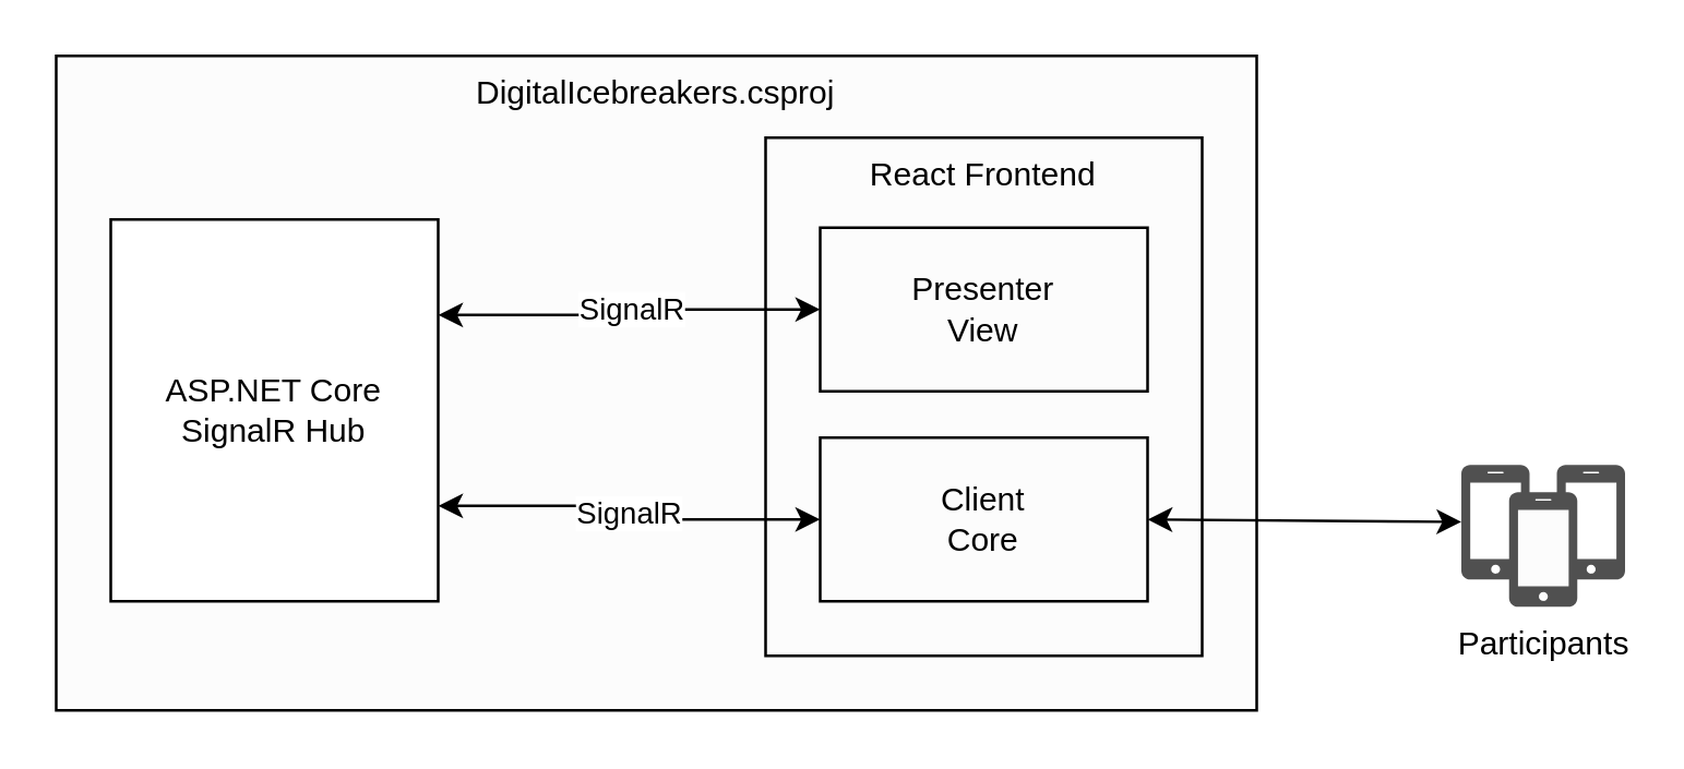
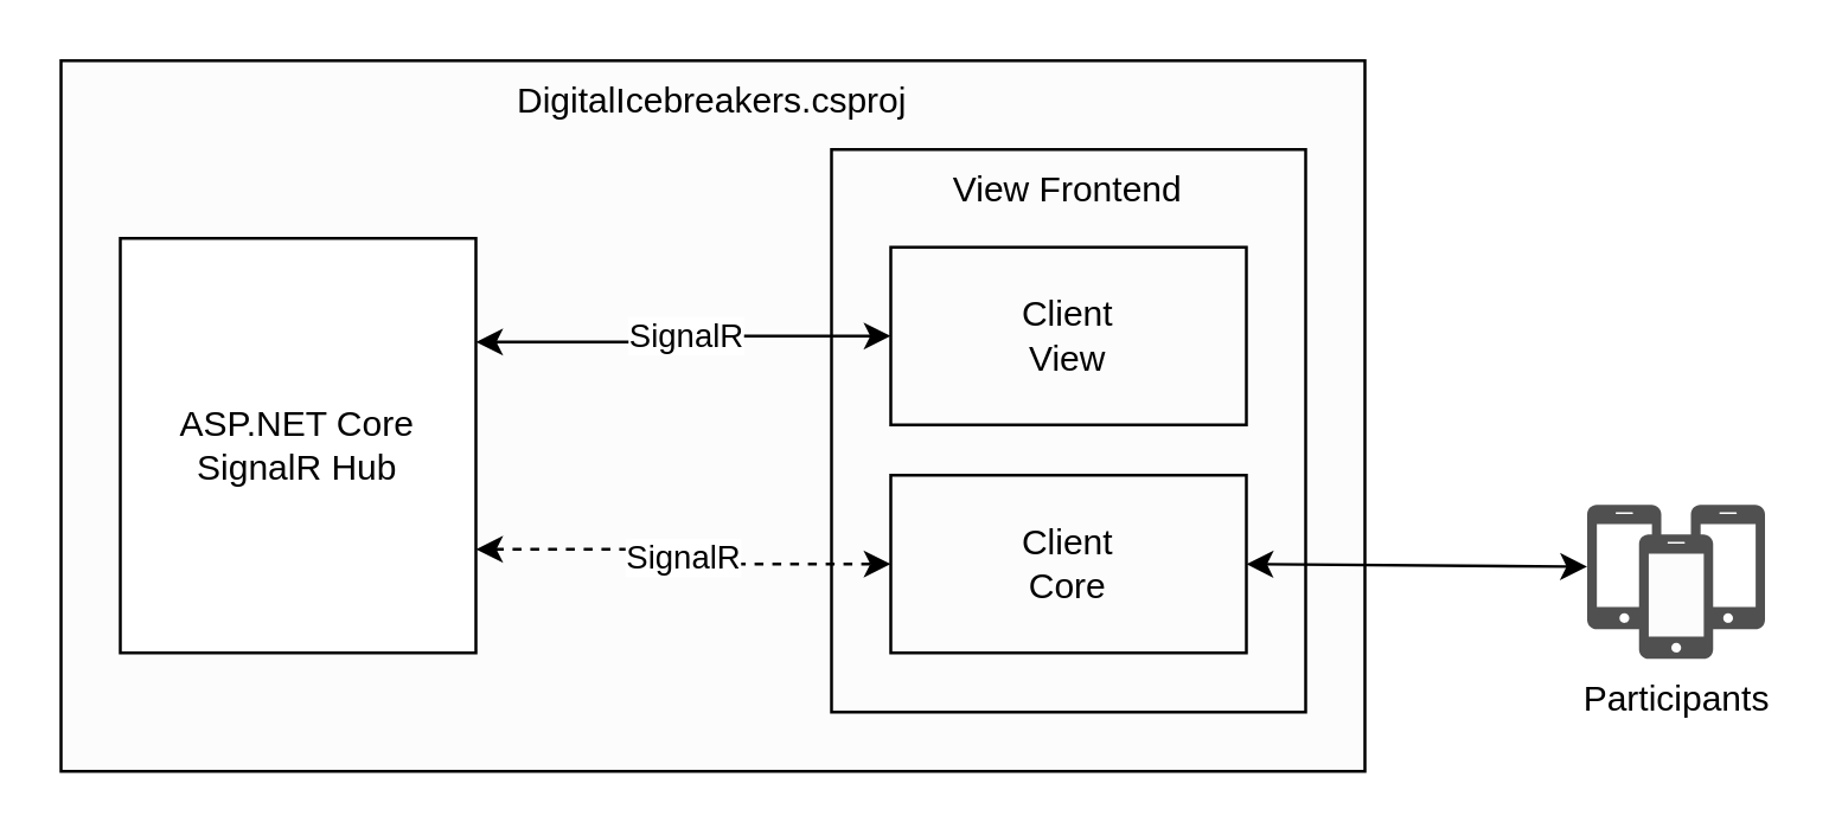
  <mxCell id="0" />
  <mxCell id="1" parent="0" />
  <mxCell id="2" value="DigitalIcebreakers.csproj" style="rounded=0;whiteSpace=wrap;html=1;fillColor=#FCFCFC;verticalAlign=top;" vertex="1" parent="1"><mxGeometry x="20" y="20" width="440" height="240" as="geometry" /></mxCell>
  <mxCell id="3" value="ASP.NET Core&lt;br&gt;SignalR Hub" style="rounded=0;whiteSpace=wrap;html=1;" vertex="1" parent="1"><mxGeometry x="40" y="80" width="120" height="140" as="geometry" /></mxCell>
  <mxCell id="4" value="" style="group" vertex="1" connectable="0" parent="1"><mxGeometry x="535" y="170" width="60" height="52" as="geometry" /></mxCell>
  <mxCell id="5" value="" style="pointerEvents=1;shadow=0;dashed=0;html=1;strokeColor=none;fillColor=#505050;labelPosition=center;verticalLabelPosition=bottom;verticalAlign=top;outlineConnect=0;align=center;shape=mxgraph.office.devices.cell_phone_iphone_standalone;" vertex="1" parent="4"><mxGeometry width="25" height="42" as="geometry" /></mxCell>
  <mxCell id="6" value="" style="pointerEvents=1;shadow=0;dashed=0;html=1;strokeColor=none;fillColor=#505050;labelPosition=center;verticalLabelPosition=bottom;verticalAlign=top;outlineConnect=0;align=center;shape=mxgraph.office.devices.cell_phone_iphone_standalone;" vertex="1" parent="4"><mxGeometry x="35" width="25" height="42" as="geometry" /></mxCell>
  <mxCell id="7" value="" style="group" vertex="1" connectable="0" parent="4"><mxGeometry x="17.5" y="10" width="25" height="42" as="geometry" /></mxCell>
  <mxCell id="8" value="" style="rounded=0;whiteSpace=wrap;html=1;fillColor=#FCFCFC;strokeColor=none;" vertex="1" parent="7"><mxGeometry x="2.5" y="2" width="20" height="37" as="geometry" /></mxCell>
  <mxCell id="9" value="Participants" style="pointerEvents=1;shadow=0;dashed=0;html=1;strokeColor=none;fillColor=#505050;labelPosition=center;verticalLabelPosition=bottom;verticalAlign=top;outlineConnect=0;align=center;shape=mxgraph.office.devices.cell_phone_iphone_standalone;" vertex="1" parent="7"><mxGeometry width="25" height="42" as="geometry" /></mxCell>
  <mxCell id="10" value="" style="group" vertex="1" connectable="0" parent="1"><mxGeometry x="280" y="50" width="160" height="190" as="geometry" /></mxCell>
- <mxCell id="11" value="React Frontend" style="rounded=0;whiteSpace=wrap;html=1;fillColor=#FCFCFC;verticalAlign=top;" vertex="1" parent="10"><mxGeometry width="160" height="190" as="geometry" /></mxCell>
- <mxCell id="12" value="Presenter&lt;br&gt;View" style="rounded=0;whiteSpace=wrap;html=1;fillColor=#FCFCFC;" vertex="1" parent="10"><mxGeometry x="20" y="33" width="120" height="60" as="geometry" /></mxCell>
+ <mxCell id="11" value="View Frontend" style="rounded=0;whiteSpace=wrap;html=1;fillColor=#FCFCFC;verticalAlign=top;" vertex="1" parent="10"><mxGeometry width="160" height="190" as="geometry" /></mxCell>
+ <mxCell id="12" value="Client&lt;br&gt;View" style="rounded=0;whiteSpace=wrap;html=1;fillColor=#FCFCFC;" vertex="1" parent="10"><mxGeometry x="20" y="33" width="120" height="60" as="geometry" /></mxCell>
  <mxCell id="13" value="Client&lt;br&gt;Core" style="rounded=0;whiteSpace=wrap;html=1;fillColor=#FCFCFC;" vertex="1" parent="10"><mxGeometry x="20" y="110" width="120" height="60" as="geometry" /></mxCell>
  <mxCell id="14" value="" style="endArrow=classic;startArrow=classic;html=1;entryX=1;entryY=0.5;entryDx=0;entryDy=0;" edge="1" parent="1" source="5" target="13"><mxGeometry width="50" height="50" relative="1" as="geometry"><mxPoint x="360" y="270" as="sourcePoint" /><mxPoint x="400" y="180" as="targetPoint" /></mxGeometry></mxCell>
  <mxCell id="15" value="" style="endArrow=classic;html=1;exitX=1;exitY=0.25;exitDx=0;exitDy=0;entryX=0;entryY=0.5;entryDx=0;entryDy=0;startArrow=classic;startFill=1;edgeStyle=orthogonalEdgeStyle;" edge="1" parent="1" source="3" target="12"><mxGeometry width="50" height="50" relative="1" as="geometry"><mxPoint x="230" y="290" as="sourcePoint" /><mxPoint x="280" y="150" as="targetPoint" /></mxGeometry></mxCell>
  <mxCell id="16" value="SignalR" style="edgeLabel;html=1;align=center;verticalAlign=middle;resizable=0;points=[];" vertex="1" connectable="0" parent="15"><mxGeometry x="0.017" y="-1" relative="1" as="geometry"><mxPoint y="-2" as="offset" /></mxGeometry></mxCell>
- <mxCell id="17" value="" style="endArrow=classic;html=1;exitX=1;exitY=0.75;exitDx=0;exitDy=0;entryX=0;entryY=0.5;entryDx=0;entryDy=0;startArrow=classic;startFill=1;edgeStyle=orthogonalEdgeStyle;" edge="1" parent="1" source="3" target="13"><mxGeometry width="50" height="50" relative="1" as="geometry"><mxPoint x="170" y="145" as="sourcePoint" /><mxPoint x="310" y="123" as="targetPoint" /></mxGeometry></mxCell>
+ <mxCell id="17" value="" style="endArrow=classic;html=1;exitX=1;exitY=0.75;exitDx=0;exitDy=0;entryX=0;entryY=0.5;entryDx=0;entryDy=0;startArrow=classic;startFill=1;edgeStyle=orthogonalEdgeStyle;dashed=1;" edge="1" parent="1" source="3" target="13"><mxGeometry width="50" height="50" relative="1" as="geometry"><mxPoint x="170" y="145" as="sourcePoint" /><mxPoint x="310" y="123" as="targetPoint" /></mxGeometry></mxCell>
  <mxCell id="18" value="SignalR" style="edgeLabel;html=1;align=center;verticalAlign=middle;resizable=0;points=[];" vertex="1" connectable="0" parent="17"><mxGeometry x="0.017" y="-1" relative="1" as="geometry"><mxPoint y="-2" as="offset" /></mxGeometry></mxCell>
